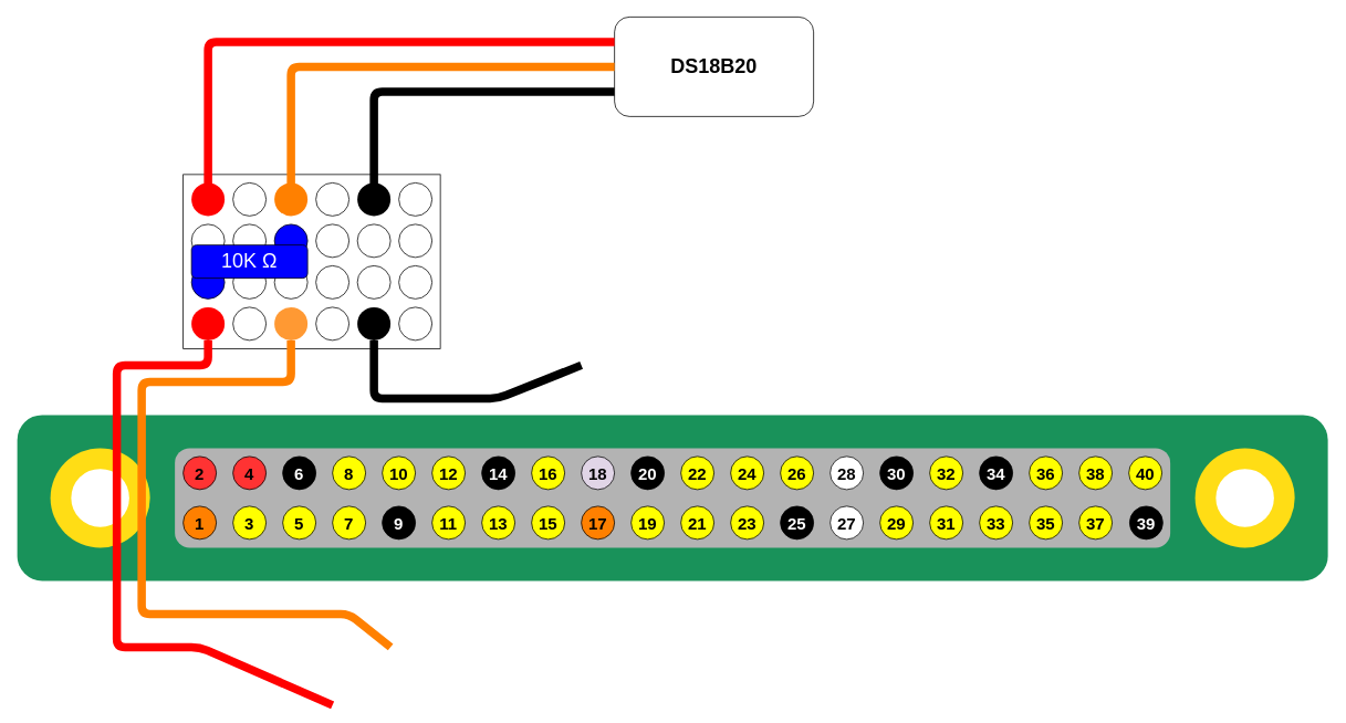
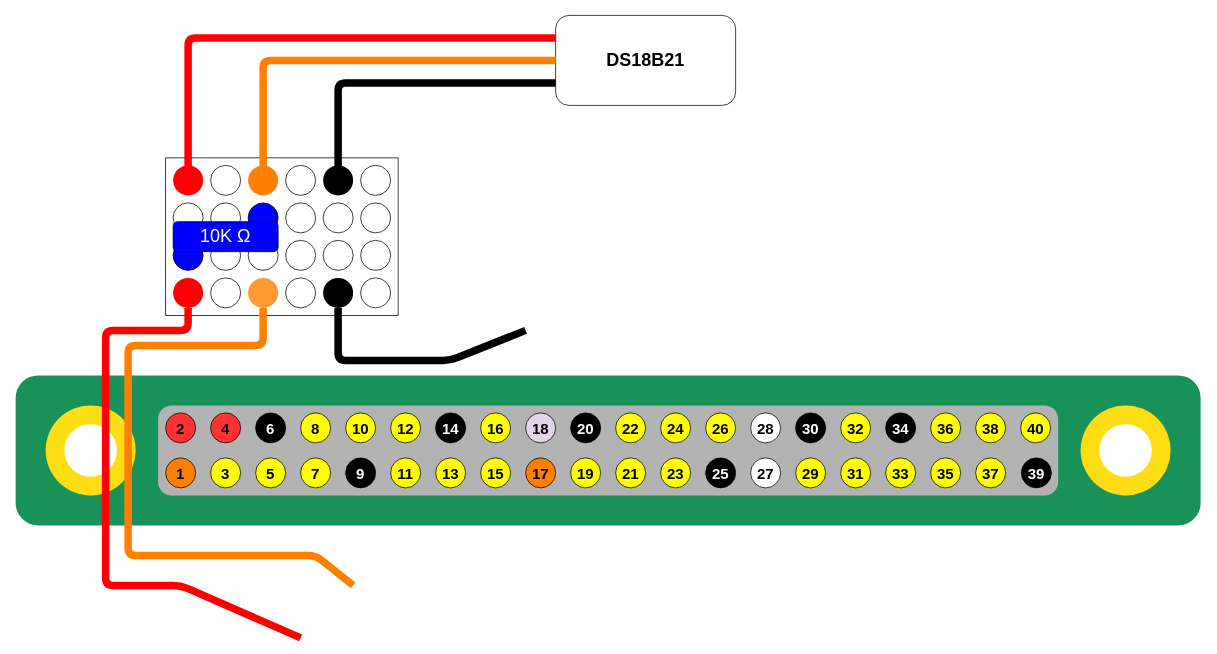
  <mxCell id="0" />
  <mxCell id="1" parent="0" />
  <mxCell id="2" value="" style="group" parent="1" vertex="1" connectable="0"><mxGeometry x="20" y="500" width="1580" height="200" as="geometry" /></mxCell>
  <mxCell id="3" value="" style="rounded=1;whiteSpace=wrap;html=1;labelBackgroundColor=none;fontSize=20;fontColor=#FFFFFF;fillColor=#19925a;strokeColor=none;" parent="2" vertex="1"><mxGeometry width="1580" height="200" as="geometry" /></mxCell>
  <mxCell id="4" value="" style="rounded=1;whiteSpace=wrap;html=1;labelBackgroundColor=none;fontSize=20;fontColor=#FFFFFF;fillColor=#B3B3B3;strokeColor=none;" parent="2" vertex="1"><mxGeometry x="190" y="40" width="1200" height="120" as="geometry" /></mxCell>
  <mxCell id="5" value="" style="ellipse;whiteSpace=wrap;html=1;aspect=fixed;labelBackgroundColor=none;fontSize=20;fontColor=#FFFFFF;strokeColor=none;fillColor=#FFDD15;" parent="2" vertex="1"><mxGeometry x="40" y="40" width="120" height="120" as="geometry" /></mxCell>
  <mxCell id="6" value="" style="ellipse;whiteSpace=wrap;html=1;aspect=fixed;labelBackgroundColor=none;fontSize=20;fontColor=#FFFFFF;fillColor=#FFFFFF;strokeColor=none;" parent="2" vertex="1"><mxGeometry x="65" y="65" width="70" height="70" as="geometry" /></mxCell>
  <mxCell id="7" value="" style="ellipse;whiteSpace=wrap;html=1;aspect=fixed;labelBackgroundColor=none;fontSize=20;fontColor=#FFFFFF;strokeColor=none;fillColor=#FFDD15;" parent="2" vertex="1"><mxGeometry x="1420" y="40" width="120" height="120" as="geometry" /></mxCell>
  <mxCell id="8" value="" style="ellipse;whiteSpace=wrap;html=1;aspect=fixed;labelBackgroundColor=none;fontSize=20;fontColor=#FFFFFF;fillColor=#FFFFFF;strokeColor=none;" parent="2" vertex="1"><mxGeometry x="1445" y="65" width="70" height="70" as="geometry" /></mxCell>
  <mxCell id="9" value="1" style="ellipse;whiteSpace=wrap;html=1;aspect=fixed;fontStyle=1;fontSize=20;fillColor=#FF8000;" parent="1" vertex="1"><mxGeometry x="220" y="610" width="40" height="40" as="geometry" /></mxCell>
  <mxCell id="10" value="2" style="ellipse;whiteSpace=wrap;html=1;aspect=fixed;fontStyle=1;fontSize=20;fillColor=#FF3333;" parent="1" vertex="1"><mxGeometry x="220" y="550" width="40" height="40" as="geometry" /></mxCell>
  <mxCell id="11" value="3" style="ellipse;whiteSpace=wrap;html=1;aspect=fixed;fontStyle=1;fontSize=20;fillColor=#FFFF00;" parent="1" vertex="1"><mxGeometry x="280" y="610" width="40" height="40" as="geometry" /></mxCell>
  <mxCell id="12" value="5" style="ellipse;whiteSpace=wrap;html=1;aspect=fixed;fontStyle=1;fontSize=20;fillColor=#FFFF00;" parent="1" vertex="1"><mxGeometry x="340" y="610" width="40" height="40" as="geometry" /></mxCell>
  <mxCell id="13" value="9" style="ellipse;whiteSpace=wrap;html=1;aspect=fixed;fontStyle=1;fontSize=20;fillColor=#000000;labelBackgroundColor=none;fontColor=#FFFFFF;" parent="1" vertex="1"><mxGeometry x="460" y="610" width="40" height="40" as="geometry" /></mxCell>
  <mxCell id="14" value="11" style="ellipse;whiteSpace=wrap;html=1;aspect=fixed;fontStyle=1;fontSize=20;fillColor=#FFFF00;" parent="1" vertex="1"><mxGeometry x="520" y="610" width="40" height="40" as="geometry" /></mxCell>
  <mxCell id="15" value="13" style="ellipse;whiteSpace=wrap;html=1;aspect=fixed;fontStyle=1;fontSize=20;fillColor=#FFFF00;" parent="1" vertex="1"><mxGeometry x="580" y="610" width="40" height="40" as="geometry" /></mxCell>
  <mxCell id="16" value="15" style="ellipse;whiteSpace=wrap;html=1;aspect=fixed;fontStyle=1;fontSize=20;fillColor=#FFFF00;" parent="1" vertex="1"><mxGeometry x="640" y="610" width="40" height="40" as="geometry" /></mxCell>
  <mxCell id="17" value="17" style="ellipse;whiteSpace=wrap;html=1;aspect=fixed;fontStyle=1;fontSize=20;fillColor=#FF8000;" parent="1" vertex="1"><mxGeometry x="700" y="610" width="40" height="40" as="geometry" /></mxCell>
  <mxCell id="18" value="19" style="ellipse;whiteSpace=wrap;html=1;aspect=fixed;fontStyle=1;fontSize=20;fillColor=#FFFF00;" parent="1" vertex="1"><mxGeometry x="760" y="610" width="40" height="40" as="geometry" /></mxCell>
  <mxCell id="19" value="21" style="ellipse;whiteSpace=wrap;html=1;aspect=fixed;fontStyle=1;fontSize=20;fillColor=#FFFF00;" parent="1" vertex="1"><mxGeometry x="820" y="610" width="40" height="40" as="geometry" /></mxCell>
  <mxCell id="20" value="23" style="ellipse;whiteSpace=wrap;html=1;aspect=fixed;fontStyle=1;fontSize=20;fillColor=#FFFF00;" parent="1" vertex="1"><mxGeometry x="880" y="610" width="40" height="40" as="geometry" /></mxCell>
  <mxCell id="21" value="25" style="ellipse;whiteSpace=wrap;html=1;aspect=fixed;fontStyle=1;fontSize=20;fillColor=#000000;labelBackgroundColor=none;fontColor=#FFFFFF;" parent="1" vertex="1"><mxGeometry x="940" y="610" width="40" height="40" as="geometry" /></mxCell>
  <mxCell id="22" value="27" style="ellipse;whiteSpace=wrap;html=1;aspect=fixed;fontStyle=1;fontSize=20;fillColor=#FFFFFF;" parent="1" vertex="1"><mxGeometry x="1000" y="610" width="40" height="40" as="geometry" /></mxCell>
  <mxCell id="23" value="28" style="ellipse;whiteSpace=wrap;html=1;aspect=fixed;fontStyle=1;fontSize=20;fillColor=#FFFFFF;" parent="1" vertex="1"><mxGeometry x="1000" y="550" width="40" height="40" as="geometry" /></mxCell>
  <mxCell id="24" value="7" style="ellipse;whiteSpace=wrap;html=1;aspect=fixed;fontStyle=1;fontSize=20;fillColor=#FFFF00;" parent="1" vertex="1"><mxGeometry x="400" y="610" width="40" height="40" as="geometry" /></mxCell>
  <mxCell id="25" value="29" style="ellipse;whiteSpace=wrap;html=1;aspect=fixed;fontStyle=1;fontSize=20;fillColor=#FFFF00;" parent="1" vertex="1"><mxGeometry x="1060" y="610" width="40" height="40" as="geometry" /></mxCell>
  <mxCell id="26" value="31" style="ellipse;whiteSpace=wrap;html=1;aspect=fixed;fontStyle=1;fontSize=20;fillColor=#FFFF00;" parent="1" vertex="1"><mxGeometry x="1120" y="610" width="40" height="40" as="geometry" /></mxCell>
  <mxCell id="27" value="33" style="ellipse;whiteSpace=wrap;html=1;aspect=fixed;fontStyle=1;fontSize=20;fillColor=#FFFF00;" parent="1" vertex="1"><mxGeometry x="1180" y="610" width="40" height="40" as="geometry" /></mxCell>
  <mxCell id="28" value="35" style="ellipse;whiteSpace=wrap;html=1;aspect=fixed;fontStyle=1;fontSize=20;fillColor=#FFFF00;" parent="1" vertex="1"><mxGeometry x="1240" y="610" width="40" height="40" as="geometry" /></mxCell>
  <mxCell id="29" value="37" style="ellipse;whiteSpace=wrap;html=1;aspect=fixed;fontStyle=1;fontSize=20;fillColor=#FFFF00;" parent="1" vertex="1"><mxGeometry x="1300" y="610" width="40" height="40" as="geometry" /></mxCell>
  <mxCell id="30" value="39" style="ellipse;whiteSpace=wrap;html=1;aspect=fixed;fontStyle=1;fontSize=20;fillColor=#000000;labelBackgroundColor=none;fontColor=#FFFFFF;" parent="1" vertex="1"><mxGeometry x="1361" y="610" width="40" height="40" as="geometry" /></mxCell>
  <mxCell id="31" value="4" style="ellipse;whiteSpace=wrap;html=1;aspect=fixed;fontStyle=1;fontSize=20;fillColor=#FF3333;" parent="1" vertex="1"><mxGeometry x="280" y="550" width="40" height="40" as="geometry" /></mxCell>
  <mxCell id="32" value="6" style="ellipse;whiteSpace=wrap;html=1;aspect=fixed;fontStyle=1;fontSize=20;fillColor=#000000;labelBackgroundColor=none;fontColor=#FFFFFF;" parent="1" vertex="1"><mxGeometry x="340" y="550" width="40" height="40" as="geometry" /></mxCell>
  <mxCell id="33" value="8" style="ellipse;whiteSpace=wrap;html=1;aspect=fixed;fontStyle=1;fontSize=20;fillColor=#FFFF00;" parent="1" vertex="1"><mxGeometry x="400" y="550" width="40" height="40" as="geometry" /></mxCell>
  <mxCell id="34" value="10" style="ellipse;whiteSpace=wrap;html=1;aspect=fixed;fontStyle=1;fontSize=20;fillColor=#FFFF00;" parent="1" vertex="1"><mxGeometry x="460" y="550" width="40" height="40" as="geometry" /></mxCell>
  <mxCell id="35" value="12" style="ellipse;whiteSpace=wrap;html=1;aspect=fixed;fontStyle=1;fontSize=20;fillColor=#FFFF00;" parent="1" vertex="1"><mxGeometry x="520" y="550" width="40" height="40" as="geometry" /></mxCell>
  <mxCell id="36" value="14" style="ellipse;whiteSpace=wrap;html=1;aspect=fixed;fontStyle=1;fontSize=20;fillColor=#000000;labelBackgroundColor=none;fontColor=#FFFFFF;" parent="1" vertex="1"><mxGeometry x="580" y="550" width="40" height="40" as="geometry" /></mxCell>
  <mxCell id="37" value="16" style="ellipse;whiteSpace=wrap;html=1;aspect=fixed;fontStyle=1;fontSize=20;fillColor=#FFFF00;" parent="1" vertex="1"><mxGeometry x="640" y="550" width="40" height="40" as="geometry" /></mxCell>
  <mxCell id="38" value="18" style="ellipse;whiteSpace=wrap;html=1;aspect=fixed;fontStyle=1;fontSize=20;fillColor=#e1d5e7;" parent="1" vertex="1"><mxGeometry x="700" y="550" width="40" height="40" as="geometry" /></mxCell>
  <mxCell id="39" value="20" style="ellipse;whiteSpace=wrap;html=1;aspect=fixed;fontStyle=1;fontSize=20;fillColor=#000000;labelBackgroundColor=none;fontColor=#FFFFFF;" parent="1" vertex="1"><mxGeometry x="760" y="550" width="40" height="40" as="geometry" /></mxCell>
  <mxCell id="40" value="22" style="ellipse;whiteSpace=wrap;html=1;aspect=fixed;fontStyle=1;fontSize=20;fillColor=#FFFF00;" parent="1" vertex="1"><mxGeometry x="820" y="550" width="40" height="40" as="geometry" /></mxCell>
  <mxCell id="41" value="24" style="ellipse;whiteSpace=wrap;html=1;aspect=fixed;fontStyle=1;fontSize=20;fillColor=#FFFF00;" parent="1" vertex="1"><mxGeometry x="880" y="550" width="40" height="40" as="geometry" /></mxCell>
  <mxCell id="42" value="26" style="ellipse;whiteSpace=wrap;html=1;aspect=fixed;fontStyle=1;fontSize=20;fillColor=#FFFF00;" parent="1" vertex="1"><mxGeometry x="940" y="550" width="40" height="40" as="geometry" /></mxCell>
  <mxCell id="43" value="30" style="ellipse;whiteSpace=wrap;html=1;aspect=fixed;fontStyle=1;fontSize=20;fillColor=#000000;labelBackgroundColor=none;fontColor=#FFFFFF;" parent="1" vertex="1"><mxGeometry x="1060" y="550" width="40" height="40" as="geometry" /></mxCell>
  <mxCell id="44" value="32" style="ellipse;whiteSpace=wrap;html=1;aspect=fixed;fontStyle=1;fontSize=20;fillColor=#FFFF00;" parent="1" vertex="1"><mxGeometry x="1120" y="550" width="40" height="40" as="geometry" /></mxCell>
  <mxCell id="45" value="34" style="ellipse;whiteSpace=wrap;html=1;aspect=fixed;fontStyle=1;fontSize=20;fillColor=#000000;labelBackgroundColor=none;fontColor=#FFFFFF;" parent="1" vertex="1"><mxGeometry x="1180" y="550" width="40" height="40" as="geometry" /></mxCell>
  <mxCell id="46" value="36" style="ellipse;whiteSpace=wrap;html=1;aspect=fixed;fontStyle=1;fontSize=20;fillColor=#FFFF00;" parent="1" vertex="1"><mxGeometry x="1240" y="550" width="40" height="40" as="geometry" /></mxCell>
  <mxCell id="47" value="38" style="ellipse;whiteSpace=wrap;html=1;aspect=fixed;fontStyle=1;fontSize=20;fillColor=#FFFF00;" parent="1" vertex="1"><mxGeometry x="1300" y="550" width="40" height="40" as="geometry" /></mxCell>
  <mxCell id="48" value="40" style="ellipse;whiteSpace=wrap;html=1;aspect=fixed;fontStyle=1;fontSize=20;fillColor=#FFFF00;" parent="1" vertex="1"><mxGeometry x="1360" y="550" width="40" height="40" as="geometry" /></mxCell>
- <mxCell id="49" value="DS18B20" style="rounded=1;whiteSpace=wrap;html=1;fontSize=24;fontStyle=1" vertex="1" parent="1"><mxGeometry x="740" y="20" width="240" height="120" as="geometry" /></mxCell>
+ <mxCell id="49" value="DS18B21" style="rounded=1;whiteSpace=wrap;html=1;fontSize=24;fontStyle=1" vertex="1" parent="1"><mxGeometry x="740" y="20" width="240" height="120" as="geometry" /></mxCell>
  <mxCell id="50" value="" style="group" vertex="1" connectable="0" parent="1"><mxGeometry x="220" y="210" width="310" height="210" as="geometry" /></mxCell>
  <mxCell id="51" value="" style="rounded=0;whiteSpace=wrap;html=1;" vertex="1" parent="50"><mxGeometry width="310" height="210" as="geometry" /></mxCell>
  <mxCell id="52" value="" style="ellipse;whiteSpace=wrap;html=1;aspect=fixed;fillColor=#FF0000;strokeColor=none;" vertex="1" parent="50"><mxGeometry x="10" y="160" width="40" height="40" as="geometry" /></mxCell>
  <mxCell id="53" value="" style="ellipse;whiteSpace=wrap;html=1;aspect=fixed;fillColor=#0000FF;" vertex="1" parent="50"><mxGeometry x="10" y="110" width="40" height="40" as="geometry" /></mxCell>
  <mxCell id="54" value="" style="ellipse;whiteSpace=wrap;html=1;aspect=fixed;" vertex="1" parent="50"><mxGeometry x="10" y="60" width="40" height="40" as="geometry" /></mxCell>
  <mxCell id="55" value="" style="ellipse;whiteSpace=wrap;html=1;aspect=fixed;fillColor=#FF0000;strokeColor=none;" vertex="1" parent="50"><mxGeometry x="10" y="10" width="40" height="40" as="geometry" /></mxCell>
  <mxCell id="56" value="" style="ellipse;whiteSpace=wrap;html=1;aspect=fixed;" vertex="1" parent="50"><mxGeometry x="60" y="10" width="40" height="40" as="geometry" /></mxCell>
  <mxCell id="57" value="" style="ellipse;whiteSpace=wrap;html=1;aspect=fixed;fillColor=none;" vertex="1" parent="50"><mxGeometry x="60" y="60" width="40" height="40" as="geometry" /></mxCell>
  <mxCell id="58" value="" style="ellipse;whiteSpace=wrap;html=1;aspect=fixed;fillColor=none;" vertex="1" parent="50"><mxGeometry x="60" y="110" width="40" height="40" as="geometry" /></mxCell>
  <mxCell id="59" value="" style="ellipse;whiteSpace=wrap;html=1;aspect=fixed;fillColor=none;" vertex="1" parent="50"><mxGeometry x="60" y="160" width="40" height="40" as="geometry" /></mxCell>
  <mxCell id="60" value="" style="ellipse;whiteSpace=wrap;html=1;aspect=fixed;fillColor=#FF8000;strokeColor=none;" vertex="1" parent="50"><mxGeometry x="110" y="10" width="40" height="40" as="geometry" /></mxCell>
  <mxCell id="61" value="" style="ellipse;whiteSpace=wrap;html=1;aspect=fixed;fillColor=#0000FF;" vertex="1" parent="50"><mxGeometry x="110" y="60" width="40" height="40" as="geometry" /></mxCell>
  <mxCell id="62" value="" style="ellipse;whiteSpace=wrap;html=1;aspect=fixed;fillColor=none;" vertex="1" parent="50"><mxGeometry x="110" y="110" width="40" height="40" as="geometry" /></mxCell>
  <mxCell id="63" value="" style="ellipse;whiteSpace=wrap;html=1;aspect=fixed;fillColor=#FF9933;strokeColor=none;" vertex="1" parent="50"><mxGeometry x="110" y="160" width="40" height="40" as="geometry" /></mxCell>
  <mxCell id="64" value="" style="ellipse;whiteSpace=wrap;html=1;aspect=fixed;" vertex="1" parent="50"><mxGeometry x="160" y="10" width="40" height="40" as="geometry" /></mxCell>
  <mxCell id="65" value="" style="ellipse;whiteSpace=wrap;html=1;aspect=fixed;" vertex="1" parent="50"><mxGeometry x="160" y="60" width="40" height="40" as="geometry" /></mxCell>
  <mxCell id="66" value="" style="ellipse;whiteSpace=wrap;html=1;aspect=fixed;" vertex="1" parent="50"><mxGeometry x="160" y="110" width="40" height="40" as="geometry" /></mxCell>
  <mxCell id="67" value="" style="ellipse;whiteSpace=wrap;html=1;aspect=fixed;fillColor=none;" vertex="1" parent="50"><mxGeometry x="160" y="160" width="40" height="40" as="geometry" /></mxCell>
  <mxCell id="68" value="" style="ellipse;whiteSpace=wrap;html=1;aspect=fixed;strokeColor=none;fillColor=#000000;" vertex="1" parent="50"><mxGeometry x="210" y="10" width="40" height="40" as="geometry" /></mxCell>
  <mxCell id="69" value="" style="ellipse;whiteSpace=wrap;html=1;aspect=fixed;" vertex="1" parent="50"><mxGeometry x="210" y="60" width="40" height="40" as="geometry" /></mxCell>
  <mxCell id="70" value="" style="ellipse;whiteSpace=wrap;html=1;aspect=fixed;" vertex="1" parent="50"><mxGeometry x="210" y="110" width="40" height="40" as="geometry" /></mxCell>
  <mxCell id="71" value="" style="ellipse;whiteSpace=wrap;html=1;aspect=fixed;fillColor=#000000;strokeColor=none;" vertex="1" parent="50"><mxGeometry x="210" y="160" width="40" height="40" as="geometry" /></mxCell>
  <mxCell id="72" value="" style="ellipse;whiteSpace=wrap;html=1;aspect=fixed;" vertex="1" parent="50"><mxGeometry x="260" y="10" width="40" height="40" as="geometry" /></mxCell>
  <mxCell id="73" value="" style="ellipse;whiteSpace=wrap;html=1;aspect=fixed;" vertex="1" parent="50"><mxGeometry x="260" y="60" width="40" height="40" as="geometry" /></mxCell>
  <mxCell id="74" value="" style="ellipse;whiteSpace=wrap;html=1;aspect=fixed;" vertex="1" parent="50"><mxGeometry x="260" y="110" width="40" height="40" as="geometry" /></mxCell>
  <mxCell id="75" value="" style="ellipse;whiteSpace=wrap;html=1;aspect=fixed;" vertex="1" parent="50"><mxGeometry x="260" y="160" width="40" height="40" as="geometry" /></mxCell>
  <mxCell id="76" value="10K Ω" style="rounded=1;whiteSpace=wrap;html=1;strokeColor=#000000;gradientColor=none;fontSize=24;fillColor=#0000FF;fontColor=#FFFFFF;" vertex="1" parent="50"><mxGeometry x="10" y="85" width="140" height="40" as="geometry" /></mxCell>
  <mxCell id="77" value="" style="endArrow=none;html=1;fontSize=20;exitX=0;exitY=0.75;exitDx=0;exitDy=0;strokeWidth=10;" edge="1" parent="1" source="49"><mxGeometry width="50" height="50" relative="1" as="geometry"><mxPoint x="1050" y="120" as="sourcePoint" /><mxPoint x="450" y="242" as="targetPoint" /><Array as="points"><mxPoint x="450" y="110" /></Array></mxGeometry></mxCell>
  <mxCell id="78" value="" style="endArrow=none;html=1;fontSize=20;exitX=0;exitY=0.5;exitDx=0;exitDy=0;strokeWidth=10;strokeColor=#FF8000;entryX=0.5;entryY=0.625;entryDx=0;entryDy=0;entryPerimeter=0;" edge="1" parent="1" source="49" target="60"><mxGeometry width="50" height="50" relative="1" as="geometry"><mxPoint x="1000" y="79.8" as="sourcePoint" /><mxPoint x="620" y="80" as="targetPoint" /><Array as="points"><mxPoint x="350" y="80" /></Array></mxGeometry></mxCell>
  <mxCell id="79" value="" style="endArrow=none;html=1;fontSize=20;exitX=0;exitY=0.25;exitDx=0;exitDy=0;strokeWidth=10;strokeColor=#FF0000;entryX=0.5;entryY=0.65;entryDx=0;entryDy=0;entryPerimeter=0;" edge="1" parent="1" source="49" target="55"><mxGeometry width="50" height="50" relative="1" as="geometry"><mxPoint x="1020" y="60" as="sourcePoint" /><mxPoint x="620" y="50" as="targetPoint" /><Array as="points"><mxPoint x="250" y="50" /></Array></mxGeometry></mxCell>
  <mxCell id="80" value="" style="endArrow=none;html=1;fontSize=20;exitX=0.5;exitY=1;exitDx=0;exitDy=0;strokeWidth=10;" edge="1" parent="1" source="71"><mxGeometry width="50" height="50" relative="1" as="geometry"><mxPoint x="250" y="458" as="sourcePoint" /><mxPoint x="700" y="440" as="targetPoint" /><Array as="points"><mxPoint x="450" y="480" /><mxPoint x="600" y="480" /></Array></mxGeometry></mxCell>
  <mxCell id="81" value="" style="endArrow=none;html=1;fontSize=20;exitX=0.5;exitY=1;exitDx=0;exitDy=0;strokeWidth=10;strokeColor=#FF8000;" edge="1" parent="1" source="63"><mxGeometry width="50" height="50" relative="1" as="geometry"><mxPoint x="440" y="295" as="sourcePoint" /><mxPoint x="470" y="780" as="targetPoint" /><Array as="points"><mxPoint x="350" y="460" /><mxPoint x="170" y="460" /><mxPoint x="170" y="740" /><mxPoint x="420" y="740" /></Array></mxGeometry></mxCell>
  <mxCell id="82" value="" style="endArrow=none;html=1;fontSize=20;exitX=0.5;exitY=1;exitDx=0;exitDy=0;strokeWidth=10;strokeColor=#FF0000;" edge="1" parent="1" source="52"><mxGeometry width="50" height="50" relative="1" as="geometry"><mxPoint x="530" y="264" as="sourcePoint" /><mxPoint x="400" y="850" as="targetPoint" /><Array as="points"><mxPoint x="250" y="440" /><mxPoint x="140" y="440" /><mxPoint x="140" y="780" /><mxPoint x="240" y="780" /></Array></mxGeometry></mxCell>
